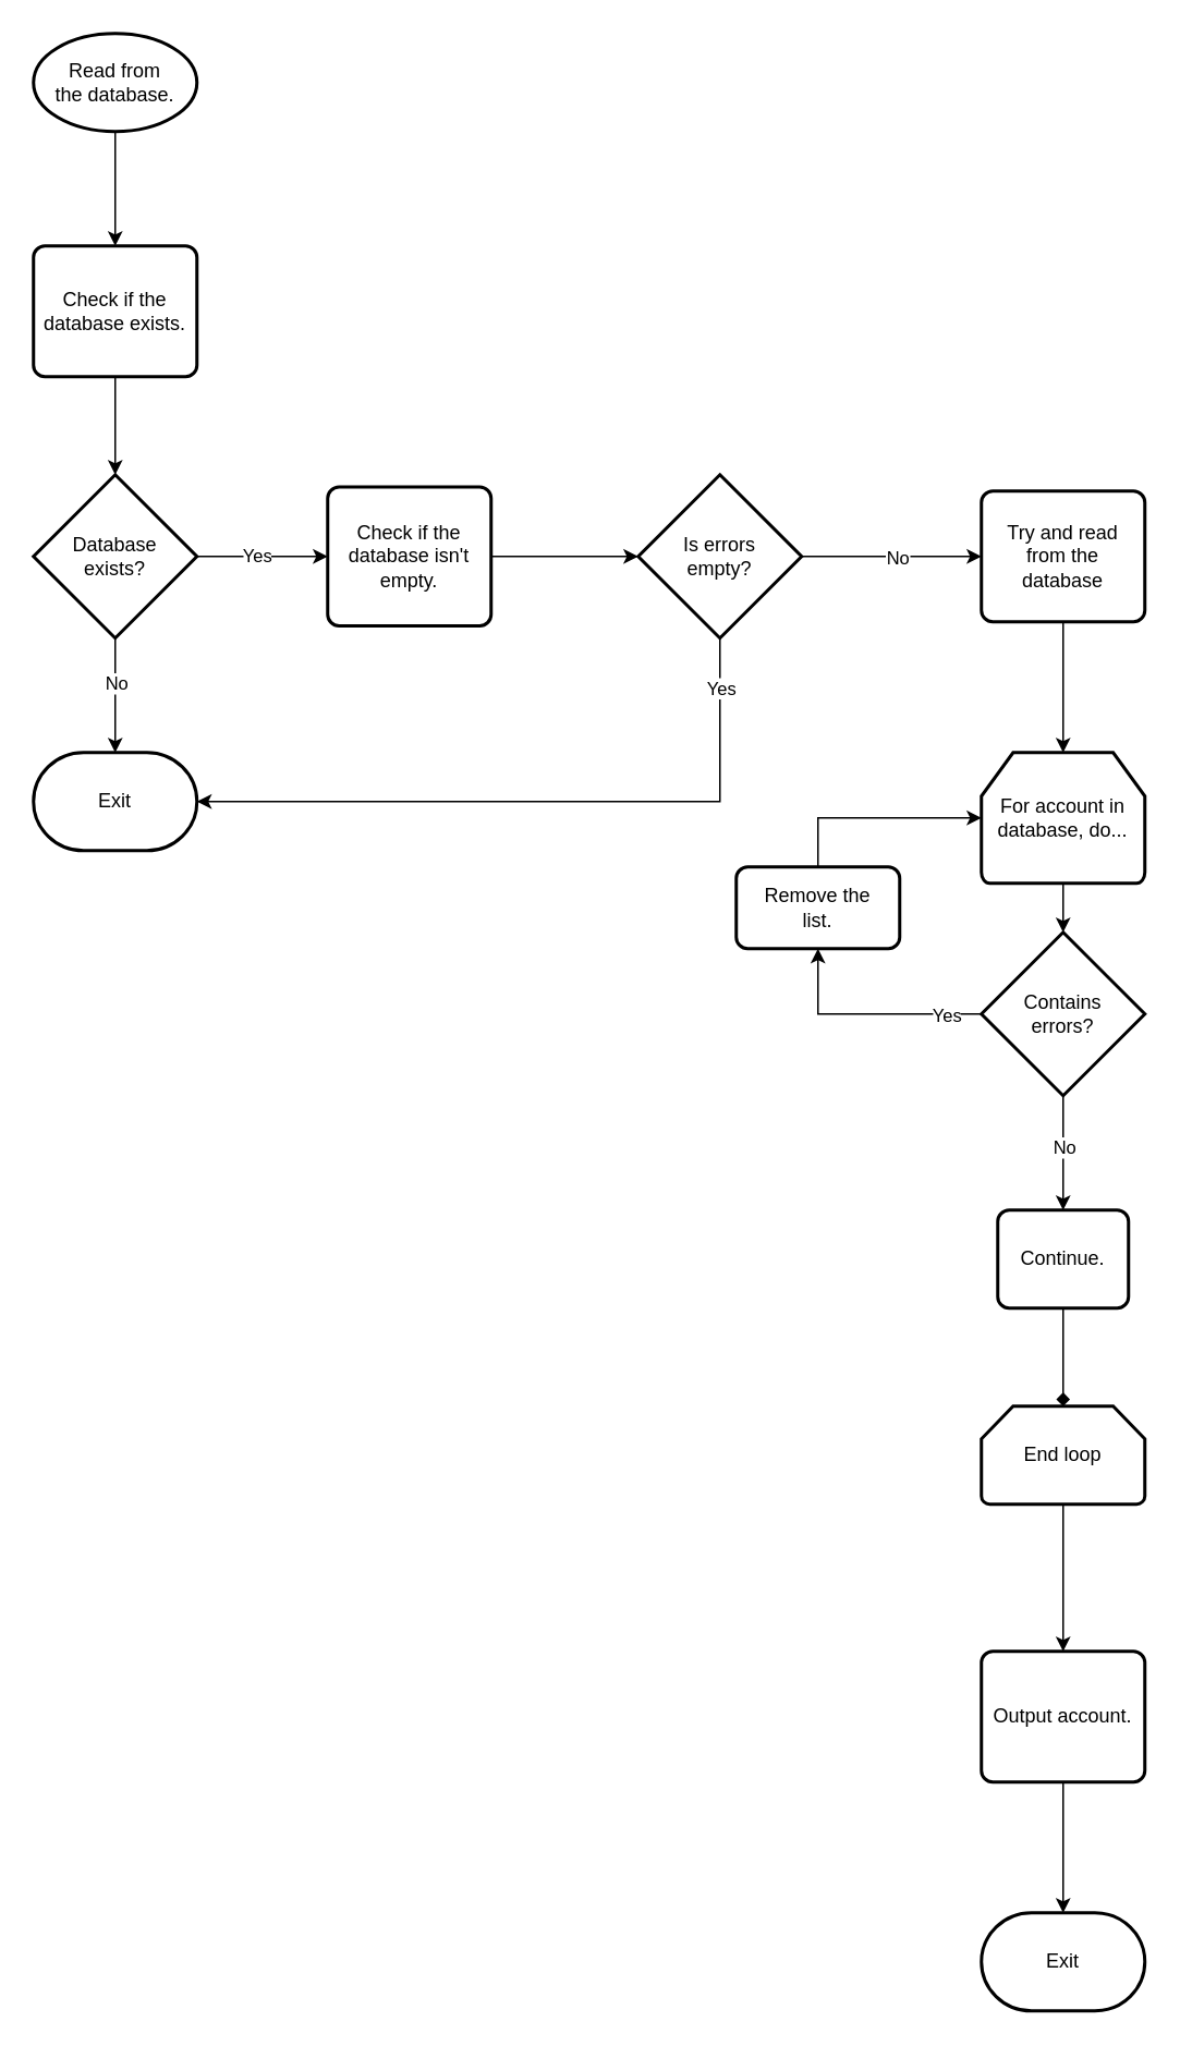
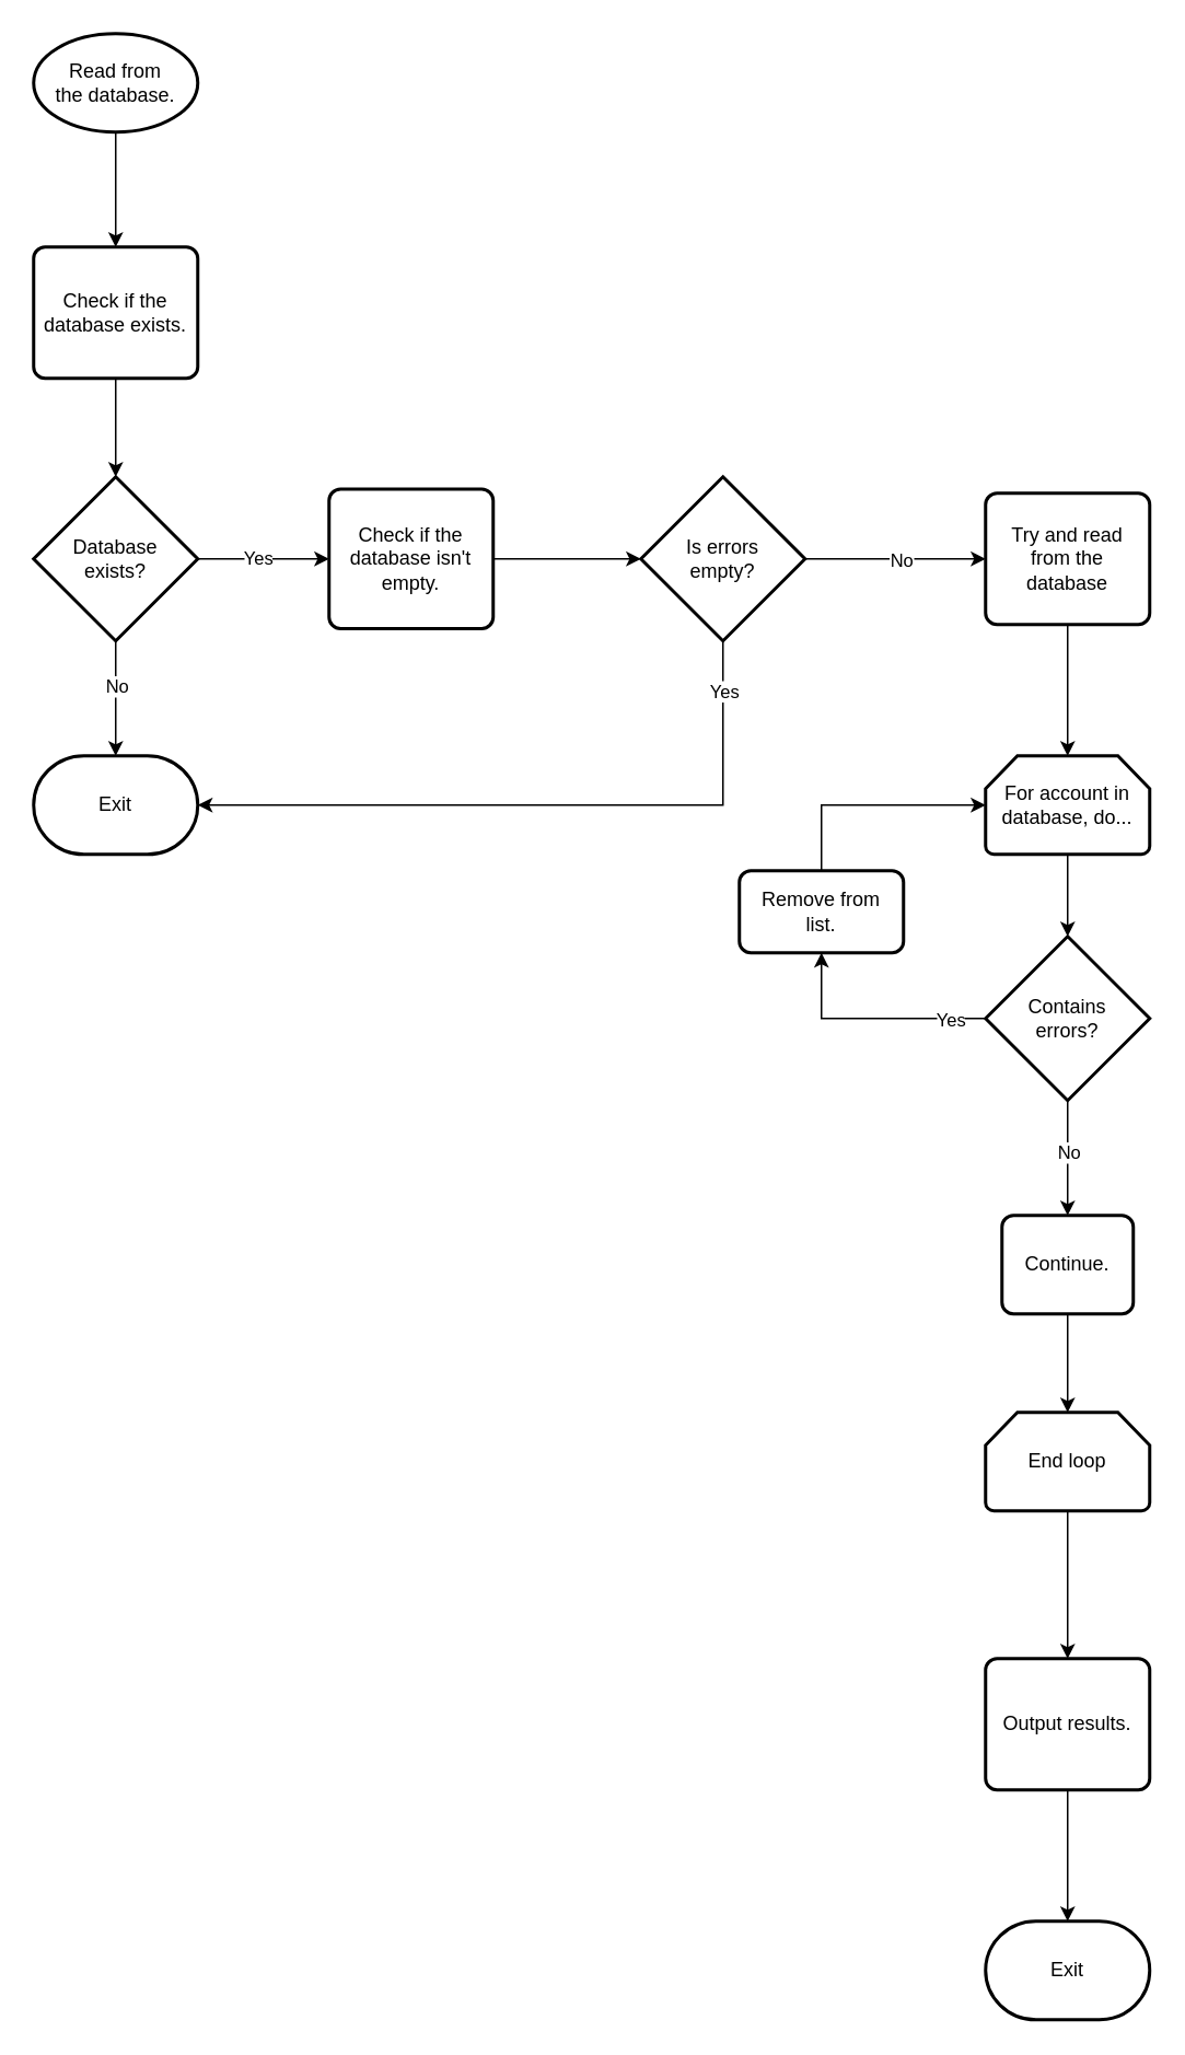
  <mxCell id="0" />
  <mxCell id="1" parent="0" />
  <mxCell id="2" style="edgeStyle=orthogonalEdgeStyle;rounded=0;orthogonalLoop=1;jettySize=auto;html=1;exitX=0.5;exitY=1;exitDx=0;exitDy=0;exitPerimeter=0;entryX=0.5;entryY=0;entryDx=0;entryDy=0;" edge="1" parent="1" source="3" target="4"><mxGeometry relative="1" as="geometry" /></mxCell>
  <mxCell id="3" value="Read from&lt;div&gt;the database.&lt;/div&gt;" style="strokeWidth=2;html=1;shape=mxgraph.flowchart.start_1;whiteSpace=wrap;" vertex="1" parent="1"><mxGeometry x="20" y="20" width="100" height="60" as="geometry" /></mxCell>
  <mxCell id="4" value="Check if the&lt;div&gt;database exists.&lt;/div&gt;" style="rounded=1;whiteSpace=wrap;html=1;absoluteArcSize=1;arcSize=14;strokeWidth=2;" vertex="1" parent="1"><mxGeometry x="20" y="150" width="100" height="80" as="geometry" /></mxCell>
  <mxCell id="5" style="edgeStyle=orthogonalEdgeStyle;rounded=0;orthogonalLoop=1;jettySize=auto;html=1;exitX=1;exitY=0.5;exitDx=0;exitDy=0;exitPerimeter=0;entryX=0;entryY=0.5;entryDx=0;entryDy=0;" edge="1" parent="1" source="7" target="8"><mxGeometry relative="1" as="geometry" /></mxCell>
  <mxCell id="6" value="Yes" style="edgeLabel;html=1;align=center;verticalAlign=middle;resizable=0;points=[];" vertex="1" connectable="0" parent="5"><mxGeometry x="-0.107" y="1" relative="1" as="geometry"><mxPoint as="offset" /></mxGeometry></mxCell>
  <mxCell id="7" value="Database&lt;div&gt;exists?&lt;/div&gt;" style="strokeWidth=2;html=1;shape=mxgraph.flowchart.decision;whiteSpace=wrap;" vertex="1" parent="1"><mxGeometry x="20" y="290" width="100" height="100" as="geometry" /></mxCell>
  <mxCell id="8" value="Check if the database isn't&lt;div&gt;empty.&lt;/div&gt;" style="rounded=1;whiteSpace=wrap;html=1;absoluteArcSize=1;arcSize=14;strokeWidth=2;" vertex="1" parent="1"><mxGeometry x="200" y="297.5" width="100" height="85" as="geometry" /></mxCell>
  <mxCell id="9" value="Exit" style="strokeWidth=2;html=1;shape=mxgraph.flowchart.terminator;whiteSpace=wrap;" vertex="1" parent="1"><mxGeometry x="20" y="460" width="100" height="60" as="geometry" /></mxCell>
  <mxCell id="10" style="edgeStyle=orthogonalEdgeStyle;rounded=0;orthogonalLoop=1;jettySize=auto;html=1;exitX=0.5;exitY=1;exitDx=0;exitDy=0;exitPerimeter=0;entryX=0.5;entryY=0;entryDx=0;entryDy=0;entryPerimeter=0;" edge="1" parent="1" source="7" target="9"><mxGeometry relative="1" as="geometry" /></mxCell>
  <mxCell id="11" value="No" style="edgeLabel;html=1;align=center;verticalAlign=middle;resizable=0;points=[];" vertex="1" connectable="0" parent="10"><mxGeometry x="-0.241" relative="1" as="geometry"><mxPoint as="offset" /></mxGeometry></mxCell>
  <mxCell id="12" style="edgeStyle=orthogonalEdgeStyle;rounded=0;orthogonalLoop=1;jettySize=auto;html=1;exitX=0.5;exitY=1;exitDx=0;exitDy=0;entryX=0.5;entryY=0;entryDx=0;entryDy=0;entryPerimeter=0;" edge="1" parent="1" source="4" target="7"><mxGeometry relative="1" as="geometry" /></mxCell>
  <mxCell id="13" style="edgeStyle=orthogonalEdgeStyle;rounded=0;orthogonalLoop=1;jettySize=auto;html=1;exitX=1;exitY=0.5;exitDx=0;exitDy=0;exitPerimeter=0;entryX=0;entryY=0.5;entryDx=0;entryDy=0;" edge="1" parent="1" source="15" target="19"><mxGeometry relative="1" as="geometry" /></mxCell>
  <mxCell id="14" value="No" style="edgeLabel;html=1;align=center;verticalAlign=middle;resizable=0;points=[];" vertex="1" connectable="0" parent="13"><mxGeometry x="0.058" y="3" relative="1" as="geometry"><mxPoint y="3" as="offset" /></mxGeometry></mxCell>
  <mxCell id="15" value="Is errors&lt;div&gt;empty?&lt;/div&gt;" style="strokeWidth=2;html=1;shape=mxgraph.flowchart.decision;whiteSpace=wrap;" vertex="1" parent="1"><mxGeometry x="390" y="290" width="100" height="100" as="geometry" /></mxCell>
  <mxCell id="16" style="edgeStyle=orthogonalEdgeStyle;rounded=0;orthogonalLoop=1;jettySize=auto;html=1;exitX=1;exitY=0.5;exitDx=0;exitDy=0;entryX=0;entryY=0.5;entryDx=0;entryDy=0;entryPerimeter=0;" edge="1" parent="1" source="8" target="15"><mxGeometry relative="1" as="geometry"><mxPoint x="370" y="340" as="targetPoint" /></mxGeometry></mxCell>
  <mxCell id="17" style="edgeStyle=orthogonalEdgeStyle;rounded=0;orthogonalLoop=1;jettySize=auto;html=1;exitX=0.5;exitY=1;exitDx=0;exitDy=0;exitPerimeter=0;entryX=1;entryY=0.5;entryDx=0;entryDy=0;entryPerimeter=0;" edge="1" parent="1" source="15" target="9"><mxGeometry relative="1" as="geometry" /></mxCell>
  <mxCell id="18" value="Yes" style="edgeLabel;html=1;align=center;verticalAlign=middle;resizable=0;points=[];" vertex="1" connectable="0" parent="17"><mxGeometry x="-0.856" relative="1" as="geometry"><mxPoint as="offset" /></mxGeometry></mxCell>
  <mxCell id="19" value="Try and read&lt;div&gt;from the&lt;/div&gt;&lt;div&gt;database&lt;/div&gt;" style="rounded=1;whiteSpace=wrap;html=1;absoluteArcSize=1;arcSize=14;strokeWidth=2;" vertex="1" parent="1"><mxGeometry x="600" y="300" width="100" height="80" as="geometry" /></mxCell>
- <mxCell id="20" value="For account in&lt;div&gt;database, do...&lt;/div&gt;" style="strokeWidth=2;html=1;shape=mxgraph.flowchart.loop_limit;whiteSpace=wrap;" vertex="1" parent="1"><mxGeometry x="600" y="460" width="100" height="80" as="geometry" /></mxCell>
+ <mxCell id="20" value="For account in&lt;div&gt;database, do...&lt;/div&gt;" style="strokeWidth=2;html=1;shape=mxgraph.flowchart.loop_limit;whiteSpace=wrap;" vertex="1" parent="1"><mxGeometry x="600" y="460" width="100" height="60" as="geometry" /></mxCell>
  <mxCell id="21" style="edgeStyle=orthogonalEdgeStyle;rounded=0;orthogonalLoop=1;jettySize=auto;html=1;exitX=0.5;exitY=1;exitDx=0;exitDy=0;entryX=0.5;entryY=0;entryDx=0;entryDy=0;entryPerimeter=0;" edge="1" parent="1" source="19" target="20"><mxGeometry relative="1" as="geometry" /></mxCell>
  <mxCell id="22" style="edgeStyle=orthogonalEdgeStyle;rounded=0;orthogonalLoop=1;jettySize=auto;html=1;exitX=0;exitY=0.5;exitDx=0;exitDy=0;exitPerimeter=0;entryX=0.5;entryY=1;entryDx=0;entryDy=0;" edge="1" parent="1" source="26" target="28"><mxGeometry relative="1" as="geometry" /></mxCell>
  <mxCell id="23" value="Yes" style="edgeLabel;html=1;align=center;verticalAlign=middle;resizable=0;points=[];" vertex="1" connectable="0" parent="22"><mxGeometry x="-0.681" relative="1" as="geometry"><mxPoint as="offset" /></mxGeometry></mxCell>
  <mxCell id="24" style="edgeStyle=orthogonalEdgeStyle;rounded=0;orthogonalLoop=1;jettySize=auto;html=1;exitX=0.5;exitY=1;exitDx=0;exitDy=0;exitPerimeter=0;entryX=0.5;entryY=0;entryDx=0;entryDy=0;" edge="1" parent="1" source="26" target="30"><mxGeometry relative="1" as="geometry" /></mxCell>
  <mxCell id="25" value="No" style="edgeLabel;html=1;align=center;verticalAlign=middle;resizable=0;points=[];" vertex="1" connectable="0" parent="24"><mxGeometry x="-0.118" y="2" relative="1" as="geometry"><mxPoint x="-2" as="offset" /></mxGeometry></mxCell>
  <mxCell id="26" value="Contains&lt;div&gt;errors?&lt;/div&gt;" style="strokeWidth=2;html=1;shape=mxgraph.flowchart.decision;whiteSpace=wrap;" vertex="1" parent="1"><mxGeometry x="600" y="570" width="100" height="100" as="geometry" /></mxCell>
  <mxCell id="27" style="edgeStyle=orthogonalEdgeStyle;rounded=0;orthogonalLoop=1;jettySize=auto;html=1;exitX=0.5;exitY=1;exitDx=0;exitDy=0;exitPerimeter=0;entryX=0.5;entryY=0;entryDx=0;entryDy=0;entryPerimeter=0;" edge="1" parent="1" source="20" target="26"><mxGeometry relative="1" as="geometry" /></mxCell>
- <mxCell id="28" value="Remove the&lt;div&gt;list.&lt;/div&gt;" style="rounded=1;whiteSpace=wrap;html=1;absoluteArcSize=1;arcSize=14;strokeWidth=2;" vertex="1" parent="1"><mxGeometry x="450" y="530" width="100" height="50" as="geometry" /></mxCell>
+ <mxCell id="28" value="Remove from&lt;div&gt;list.&lt;/div&gt;" style="rounded=1;whiteSpace=wrap;html=1;absoluteArcSize=1;arcSize=14;strokeWidth=2;" vertex="1" parent="1"><mxGeometry x="450" y="530" width="100" height="50" as="geometry" /></mxCell>
  <mxCell id="29" style="edgeStyle=orthogonalEdgeStyle;rounded=0;orthogonalLoop=1;jettySize=auto;html=1;exitX=0.5;exitY=0;exitDx=0;exitDy=0;entryX=0;entryY=0.5;entryDx=0;entryDy=0;entryPerimeter=0;" edge="1" parent="1" source="28" target="20"><mxGeometry relative="1" as="geometry" /></mxCell>
  <mxCell id="30" value="Continue." style="rounded=1;whiteSpace=wrap;html=1;absoluteArcSize=1;arcSize=14;strokeWidth=2;" vertex="1" parent="1"><mxGeometry x="610" y="740" width="80" height="60" as="geometry" /></mxCell>
  <mxCell id="31" style="edgeStyle=orthogonalEdgeStyle;rounded=0;orthogonalLoop=1;jettySize=auto;html=1;exitX=0.5;exitY=1;exitDx=0;exitDy=0;exitPerimeter=0;entryX=0.5;entryY=0;entryDx=0;entryDy=0;" edge="1" parent="1" source="32" target="34"><mxGeometry relative="1" as="geometry" /></mxCell>
  <mxCell id="32" value="End loop" style="strokeWidth=2;html=1;shape=mxgraph.flowchart.loop_limit;whiteSpace=wrap;" vertex="1" parent="1"><mxGeometry x="600" y="860" width="100" height="60" as="geometry" /></mxCell>
- <mxCell id="33" style="edgeStyle=orthogonalEdgeStyle;rounded=0;orthogonalLoop=1;jettySize=auto;html=1;exitX=0.5;exitY=1;exitDx=0;exitDy=0;entryX=0.5;entryY=0;entryDx=0;entryDy=0;entryPerimeter=0;endArrow=diamond;" edge="1" parent="1" source="30" target="32"><mxGeometry relative="1" as="geometry" /></mxCell>
- <mxCell id="34" value="Output account." style="rounded=1;whiteSpace=wrap;html=1;absoluteArcSize=1;arcSize=14;strokeWidth=2;" vertex="1" parent="1"><mxGeometry x="600" y="1010" width="100" height="80" as="geometry" /></mxCell>
+ <mxCell id="33" style="edgeStyle=orthogonalEdgeStyle;rounded=0;orthogonalLoop=1;jettySize=auto;html=1;exitX=0.5;exitY=1;exitDx=0;exitDy=0;entryX=0.5;entryY=0;entryDx=0;entryDy=0;entryPerimeter=0;" edge="1" parent="1" source="30" target="32"><mxGeometry relative="1" as="geometry" /></mxCell>
+ <mxCell id="34" value="Output results." style="rounded=1;whiteSpace=wrap;html=1;absoluteArcSize=1;arcSize=14;strokeWidth=2;" vertex="1" parent="1"><mxGeometry x="600" y="1010" width="100" height="80" as="geometry" /></mxCell>
  <mxCell id="35" value="Exit" style="strokeWidth=2;html=1;shape=mxgraph.flowchart.terminator;whiteSpace=wrap;" vertex="1" parent="1"><mxGeometry x="600" y="1170" width="100" height="60" as="geometry" /></mxCell>
  <mxCell id="36" style="edgeStyle=orthogonalEdgeStyle;rounded=0;orthogonalLoop=1;jettySize=auto;html=1;exitX=0.5;exitY=1;exitDx=0;exitDy=0;entryX=0.5;entryY=0;entryDx=0;entryDy=0;entryPerimeter=0;" edge="1" parent="1" source="34" target="35"><mxGeometry relative="1" as="geometry" /></mxCell>
